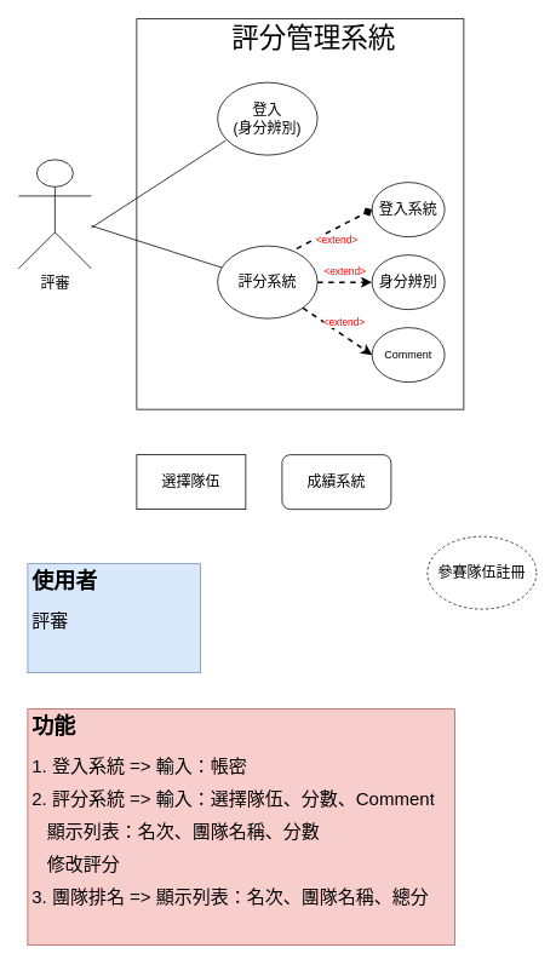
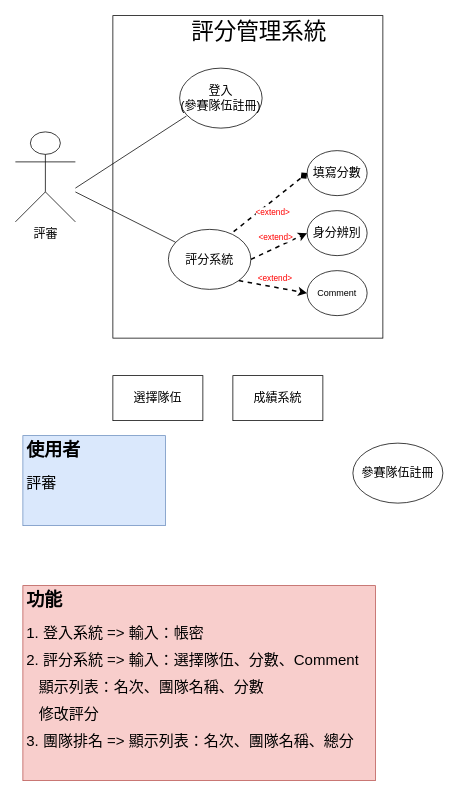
  <mxCell id="0" />
  <mxCell id="1" parent="0" />
  <mxCell id="2" value="" style="rounded=0;whiteSpace=wrap;html=1;" parent="1" vertex="1"><mxGeometry x="150" y="20" width="360" height="430" as="geometry" /></mxCell>
  <mxCell id="3" value="&lt;font style=&quot;font-size: 16px&quot;&gt;評審&lt;/font&gt;" style="shape=umlActor;verticalLabelPosition=bottom;verticalAlign=top;html=1;outlineConnect=0;" parent="1" vertex="1"><mxGeometry x="20" y="175" width="80" height="120" as="geometry" /></mxCell>
  <mxCell id="4" value="&lt;font style=&quot;font-size: 30px&quot;&gt;評分管理系統&lt;/font&gt;" style="text;html=1;strokeColor=none;fillColor=none;align=center;verticalAlign=middle;whiteSpace=wrap;rounded=0;" parent="1" vertex="1"><mxGeometry x="240" y="20" width="210" height="40" as="geometry" /></mxCell>
- <mxCell id="5" value="&lt;font style=&quot;font-size: 16px&quot;&gt;登入&lt;/font&gt;&lt;div style=&quot;font-size: 16px&quot;&gt;&lt;font style=&quot;font-size: 16px&quot;&gt;(身分辨別)&lt;/font&gt;&lt;/div&gt;" style="ellipse;whiteSpace=wrap;html=1;" parent="1" vertex="1"><mxGeometry x="239" y="90" width="110" height="80" as="geometry" /></mxCell>
- <mxCell id="6" value="&lt;font style=&quot;font-size: 16px&quot;&gt;評分系統&lt;/font&gt;" style="ellipse;whiteSpace=wrap;html=1;" parent="1" vertex="1"><mxGeometry x="239" y="270" width="110" height="80" as="geometry" /></mxCell>
+ <mxCell id="5" value="&lt;font style=&quot;font-size: 16px&quot;&gt;登入&lt;/font&gt;&lt;div style=&quot;font-size: 16px&quot;&gt;&lt;font style=&quot;font-size: 16px&quot;&gt;(參賽隊伍註冊)&lt;/font&gt;&lt;/div&gt;" style="ellipse;whiteSpace=wrap;html=1;" parent="1" vertex="1"><mxGeometry x="239" y="90" width="110" height="80" as="geometry" /></mxCell>
+ <mxCell id="6" value="&lt;font style=&quot;font-size: 16px&quot;&gt;評分系統&lt;/font&gt;" style="ellipse;whiteSpace=wrap;html=1;" parent="1" vertex="1"><mxGeometry x="224" y="305" width="110" height="80" as="geometry" /></mxCell>
  <mxCell id="7" value="" style="endArrow=none;html=1;entryX=0.083;entryY=0.798;entryDx=0;entryDy=0;entryPerimeter=0;" parent="1" target="5" edge="1"><mxGeometry width="50" height="50" relative="1" as="geometry"><mxPoint x="100" y="250" as="sourcePoint" /><mxPoint x="160" y="110" as="targetPoint" /></mxGeometry></mxCell>
  <mxCell id="8" value="" style="endArrow=none;html=1;" parent="1" source="3" target="6" edge="1"><mxGeometry width="50" height="50" relative="1" as="geometry"><mxPoint x="630" y="190" as="sourcePoint" /><mxPoint x="270" y="110" as="targetPoint" /></mxGeometry></mxCell>
- <mxCell id="9" value="&lt;font style=&quot;font-size: 16px&quot;&gt;登入系統&lt;br&gt;&lt;/font&gt;" style="ellipse;whiteSpace=wrap;html=1;" parent="1" vertex="1"><mxGeometry x="409" y="200" width="80" height="60" as="geometry" /></mxCell>
+ <mxCell id="9" value="&lt;font style=&quot;font-size: 16px&quot;&gt;填寫分數&lt;br&gt;&lt;/font&gt;" style="ellipse;whiteSpace=wrap;html=1;" parent="1" vertex="1"><mxGeometry x="409" y="200" width="80" height="60" as="geometry" /></mxCell>
  <mxCell id="10" value="&lt;div&gt;&lt;font style=&quot;font-size: 16px&quot;&gt;身分辨別&lt;/font&gt;&lt;/div&gt;" style="ellipse;whiteSpace=wrap;html=1;" parent="1" vertex="1"><mxGeometry x="409" y="280" width="80" height="60" as="geometry" /></mxCell>
  <mxCell id="11" value="&lt;font color=&quot;#FF0000&quot;&gt;&amp;lt;extend&amp;gt;&lt;/font&gt;" style="endArrow=classic;html=1;entryX=0;entryY=0.5;entryDx=0;entryDy=0;exitX=1;exitY=0.5;exitDx=0;exitDy=0;dashed=1;strokeWidth=2;" parent="1" source="6" target="10" edge="1"><mxGeometry x="0.009" y="12" width="50" height="50" relative="1" as="geometry"><mxPoint x="399" y="310" as="sourcePoint" /><mxPoint x="349" y="350" as="targetPoint" /><mxPoint as="offset" /></mxGeometry></mxCell>
  <mxCell id="12" value="&lt;font color=&quot;#FF0000&quot;&gt;&amp;lt;extend&amp;gt;&lt;/font&gt;" style="endArrow=diamond;html=1;entryX=0;entryY=0.5;entryDx=0;entryDy=0;exitX=0.791;exitY=0.038;exitDx=0;exitDy=0;exitPerimeter=0;dashed=1;strokeWidth=2;" parent="1" source="6" target="9" edge="1"><mxGeometry x="-0.086" y="-12" width="50" height="50" relative="1" as="geometry"><mxPoint x="411.53" y="335.52" as="sourcePoint" /><mxPoint x="295" y="360" as="targetPoint" /><mxPoint as="offset" /></mxGeometry></mxCell>
- <mxCell id="13" value="&lt;font style=&quot;font-size: 16px&quot;&gt;參賽隊伍註冊&lt;br&gt;&lt;/font&gt;" style="ellipse;whiteSpace=wrap;html=1;dashed=1;" parent="1" vertex="1"><mxGeometry x="470" y="590" width="120" height="80" as="geometry" /></mxCell>
+ <mxCell id="13" value="&lt;font style=&quot;font-size: 16px&quot;&gt;參賽隊伍註冊&lt;br&gt;&lt;/font&gt;" style="ellipse;whiteSpace=wrap;html=1;" parent="1" vertex="1"><mxGeometry x="470" y="590" width="120" height="80" as="geometry" /></mxCell>
  <mxCell id="14" value="&lt;font style=&quot;font-size: 16px&quot;&gt;選擇隊伍&lt;br&gt;&lt;/font&gt;" style="rounded=0;whiteSpace=wrap;html=1;" parent="1" vertex="1"><mxGeometry x="150" y="500" width="120" height="60" as="geometry" /></mxCell>
- <mxCell id="15" value="&lt;font style=&quot;font-size: 16px&quot;&gt;成績系統&lt;br&gt;&lt;/font&gt;" style="whiteSpace=wrap;html=1;rounded=1;" parent="1" vertex="1"><mxGeometry x="310" y="500" width="120" height="60" as="geometry" /></mxCell>
- <mxCell id="16" value="&lt;h1&gt;使用者&lt;/h1&gt;&lt;p&gt;&lt;font style=&quot;font-size: 20px&quot;&gt;評審&lt;/font&gt;&lt;br&gt;&lt;/p&gt;" style="text;html=1;strokeColor=#6c8ebf;fillColor=#dae8fc;spacing=5;spacingTop=-20;whiteSpace=wrap;overflow=hidden;rounded=0;" parent="1" vertex="1"><mxGeometry x="30" y="620" width="190" height="120" as="geometry" /></mxCell>
+ <mxCell id="15" value="&lt;font style=&quot;font-size: 16px&quot;&gt;成績系統&lt;br&gt;&lt;/font&gt;" style="rounded=0;whiteSpace=wrap;html=1;" parent="1" vertex="1"><mxGeometry x="310" y="500" width="120" height="60" as="geometry" /></mxCell>
+ <mxCell id="16" value="&lt;h1&gt;使用者&lt;/h1&gt;&lt;p&gt;&lt;font style=&quot;font-size: 20px&quot;&gt;評審&lt;/font&gt;&lt;br&gt;&lt;/p&gt;" style="text;html=1;strokeColor=#6c8ebf;fillColor=#dae8fc;spacing=5;spacingTop=-20;whiteSpace=wrap;overflow=hidden;rounded=0;" parent="1" vertex="1"><mxGeometry x="30" y="580" width="190" height="120" as="geometry" /></mxCell>
  <mxCell id="17" value="&lt;h1&gt;功能&lt;/h1&gt;&lt;p&gt;&lt;font style=&quot;font-size: 20px&quot;&gt;1. 登入系統 =&amp;gt; 輸入：帳密&lt;/font&gt;&lt;/p&gt;&lt;p&gt;&lt;font style=&quot;font-size: 20px&quot;&gt;2. 評分系統 =&amp;gt; 輸入：選擇隊伍、分數、Comment&lt;br&gt;&lt;/font&gt;&lt;/p&gt;&lt;p&gt;&lt;font style=&quot;font-size: 20px&quot;&gt;&lt;span style=&quot;white-space: pre&quot;&gt; &lt;/span&gt;&lt;span style=&quot;white-space: pre&quot;&gt; &lt;/span&gt;&lt;span style=&quot;white-space: pre&quot;&gt; &lt;/span&gt;顯示列表：名次、團隊名稱、分數&lt;br&gt;&lt;/font&gt;&lt;/p&gt;&lt;p&gt;&lt;font style=&quot;font-size: 20px&quot;&gt;&lt;span style=&quot;white-space: pre&quot;&gt; &lt;/span&gt;&lt;span style=&quot;white-space: pre&quot;&gt; &lt;/span&gt;&lt;span style=&quot;white-space: pre&quot;&gt; &lt;/span&gt;修改評分&lt;/font&gt;&lt;/p&gt;&lt;p&gt;&lt;font style=&quot;font-size: 20px&quot;&gt;3. 團隊排名 =&amp;gt; 顯示列表：名次、團隊名稱、總分&lt;/font&gt;&lt;br&gt;&lt;/p&gt;" style="text;html=1;strokeColor=#b85450;fillColor=#f8cecc;spacing=5;spacingTop=-20;whiteSpace=wrap;overflow=hidden;rounded=0;" parent="1" vertex="1"><mxGeometry x="30" y="780" width="470" height="260" as="geometry" /></mxCell>
  <mxCell id="18" value="Comment" style="ellipse;whiteSpace=wrap;html=1;" vertex="1" parent="1"><mxGeometry x="409" y="360" width="80" height="60" as="geometry" /></mxCell>
  <mxCell id="19" value="&lt;font color=&quot;#FF0000&quot;&gt;&amp;lt;extend&amp;gt;&lt;/font&gt;" style="endArrow=classic;html=1;entryX=0;entryY=0.5;entryDx=0;entryDy=0;exitX=1;exitY=1;exitDx=0;exitDy=0;dashed=1;strokeWidth=2;" edge="1" parent="1" source="6" target="18"><mxGeometry x="0.009" y="12" width="50" height="50" relative="1" as="geometry"><mxPoint x="340" y="380" as="sourcePoint" /><mxPoint x="400" y="380" as="targetPoint" /><mxPoint as="offset" /></mxGeometry></mxCell>
